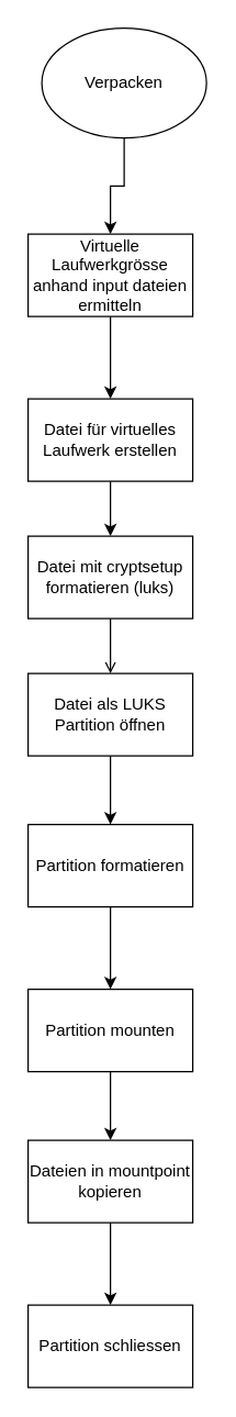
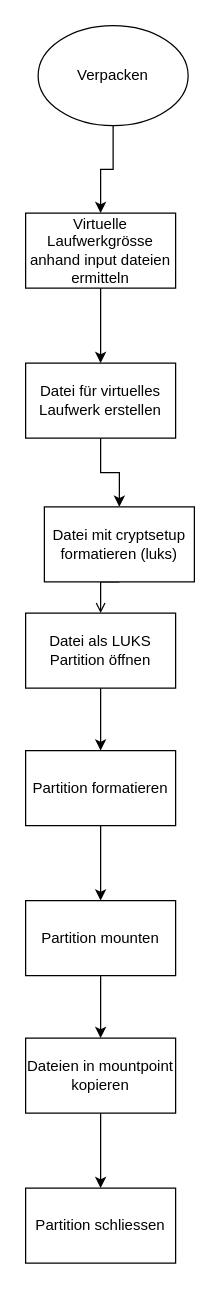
  <mxCell id="0" />
  <mxCell id="1" parent="0" />
  <mxCell id="2" style="edgeStyle=orthogonalEdgeStyle;rounded=0;orthogonalLoop=1;jettySize=auto;html=1;exitX=0.5;exitY=1;exitDx=0;exitDy=0;entryX=0.5;entryY=0;entryDx=0;entryDy=0;" edge="1" parent="1" source="3" target="5"><mxGeometry relative="1" as="geometry" /></mxCell>
  <mxCell id="3" value="Verpacken" style="ellipse;whiteSpace=wrap;html=1;" vertex="1" parent="1"><mxGeometry x="30" y="20" width="120" height="80" as="geometry" /></mxCell>
  <mxCell id="4" style="edgeStyle=orthogonalEdgeStyle;rounded=0;orthogonalLoop=1;jettySize=auto;html=1;exitX=0.5;exitY=1;exitDx=0;exitDy=0;" edge="1" parent="1" source="5" target="7"><mxGeometry relative="1" as="geometry" /></mxCell>
  <mxCell id="5" value="Virtuelle Laufwerkgrösse anhand input dateien ermitteln" style="rounded=0;whiteSpace=wrap;html=1;" vertex="1" parent="1"><mxGeometry x="20" y="170" width="120" height="60" as="geometry" /></mxCell>
  <mxCell id="6" style="edgeStyle=orthogonalEdgeStyle;rounded=0;orthogonalLoop=1;jettySize=auto;html=1;exitX=0.5;exitY=1;exitDx=0;exitDy=0;entryX=0.5;entryY=0;entryDx=0;entryDy=0;" edge="1" parent="1" source="7" target="9"><mxGeometry relative="1" as="geometry" /></mxCell>
  <mxCell id="7" value="Datei für virtuelles Laufwerk erstellen" style="rounded=0;whiteSpace=wrap;html=1;" vertex="1" parent="1"><mxGeometry x="20" y="290" width="120" height="60" as="geometry" /></mxCell>
  <mxCell id="8" style="edgeStyle=orthogonalEdgeStyle;rounded=0;orthogonalLoop=1;jettySize=auto;html=1;exitX=0.5;exitY=1;exitDx=0;exitDy=0;entryX=0.5;entryY=0;entryDx=0;entryDy=0;endArrow=open;" edge="1" parent="1" source="9" target="11"><mxGeometry relative="1" as="geometry" /></mxCell>
- <mxCell id="9" value="Datei mit cryptsetup formatieren (luks)" style="rounded=0;whiteSpace=wrap;html=1;" vertex="1" parent="1"><mxGeometry x="20" y="390" width="120" height="60" as="geometry" /></mxCell>
+ <mxCell id="9" value="Datei mit cryptsetup formatieren (luks)" style="rounded=0;whiteSpace=wrap;html=1;" vertex="1" parent="1"><mxGeometry x="35" y="405" width="120" height="60" as="geometry" /></mxCell>
  <mxCell id="10" style="edgeStyle=orthogonalEdgeStyle;rounded=0;orthogonalLoop=1;jettySize=auto;html=1;exitX=0.5;exitY=1;exitDx=0;exitDy=0;entryX=0.5;entryY=0;entryDx=0;entryDy=0;" edge="1" parent="1" source="11" target="13"><mxGeometry relative="1" as="geometry" /></mxCell>
  <mxCell id="11" value="Datei als LUKS Partition öffnen" style="rounded=0;whiteSpace=wrap;html=1;" vertex="1" parent="1"><mxGeometry x="20" y="490" width="120" height="60" as="geometry" /></mxCell>
  <mxCell id="12" style="edgeStyle=orthogonalEdgeStyle;rounded=0;orthogonalLoop=1;jettySize=auto;html=1;exitX=0.5;exitY=1;exitDx=0;exitDy=0;" edge="1" parent="1" source="13" target="15"><mxGeometry relative="1" as="geometry" /></mxCell>
  <mxCell id="13" value="Partition formatieren" style="rounded=0;whiteSpace=wrap;html=1;" vertex="1" parent="1"><mxGeometry x="20" y="600" width="120" height="60" as="geometry" /></mxCell>
  <mxCell id="14" style="edgeStyle=orthogonalEdgeStyle;rounded=0;orthogonalLoop=1;jettySize=auto;html=1;exitX=0.5;exitY=1;exitDx=0;exitDy=0;entryX=0.5;entryY=0;entryDx=0;entryDy=0;" edge="1" parent="1" source="15" target="17"><mxGeometry relative="1" as="geometry" /></mxCell>
  <mxCell id="15" value="Partition mounten" style="rounded=0;whiteSpace=wrap;html=1;" vertex="1" parent="1"><mxGeometry x="20" y="720" width="120" height="60" as="geometry" /></mxCell>
  <mxCell id="16" style="edgeStyle=orthogonalEdgeStyle;rounded=0;orthogonalLoop=1;jettySize=auto;html=1;exitX=0.5;exitY=1;exitDx=0;exitDy=0;entryX=0.5;entryY=0;entryDx=0;entryDy=0;" edge="1" parent="1" source="17" target="18"><mxGeometry relative="1" as="geometry" /></mxCell>
  <mxCell id="17" value="Dateien in mountpoint kopieren" style="rounded=0;whiteSpace=wrap;html=1;" vertex="1" parent="1"><mxGeometry x="20" y="830" width="120" height="60" as="geometry" /></mxCell>
  <mxCell id="18" value="Partition schliessen" style="rounded=0;whiteSpace=wrap;html=1;" vertex="1" parent="1"><mxGeometry x="20" y="950" width="120" height="60" as="geometry" /></mxCell>
